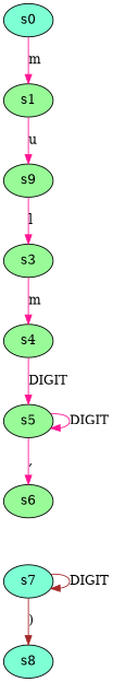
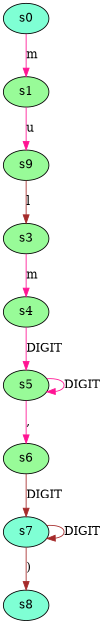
  digraph {
    rankdir=TB
    node [fillcolor=palegreen style=filled]
    edge [color=deeppink]
    s0 [fillcolor=aquamarine]
    s1
    n3 [label=s9]
    s3
    s4
    s5
    s6
    s7 [fillcolor=aquamarine]
    s8 [fillcolor=aquamarine]
    s0 -> s1 [label=m]
    s1 -> n3 [label=u]
-   n3 -> s3 [label=l]
+   n3 -> s3 [color=brown label=l]
    s3 -> s4 [label=m]
    s4 -> s5 [label=DIGIT]
    s5 -> s5 [label=DIGIT]
    s5 -> s6 [label=","]
+   s6 -> s7 [color=brown label=DIGIT]
    s7 -> s7 [color=brown label=DIGIT]
    s7 -> s8 [color=brown label=")"]
  }
